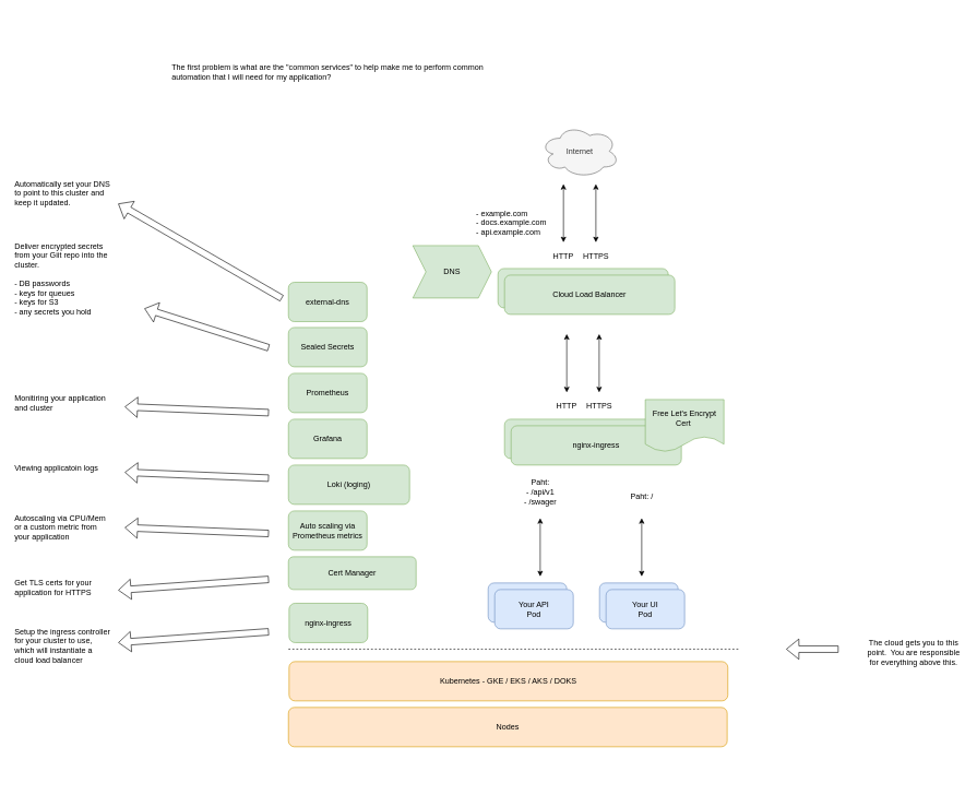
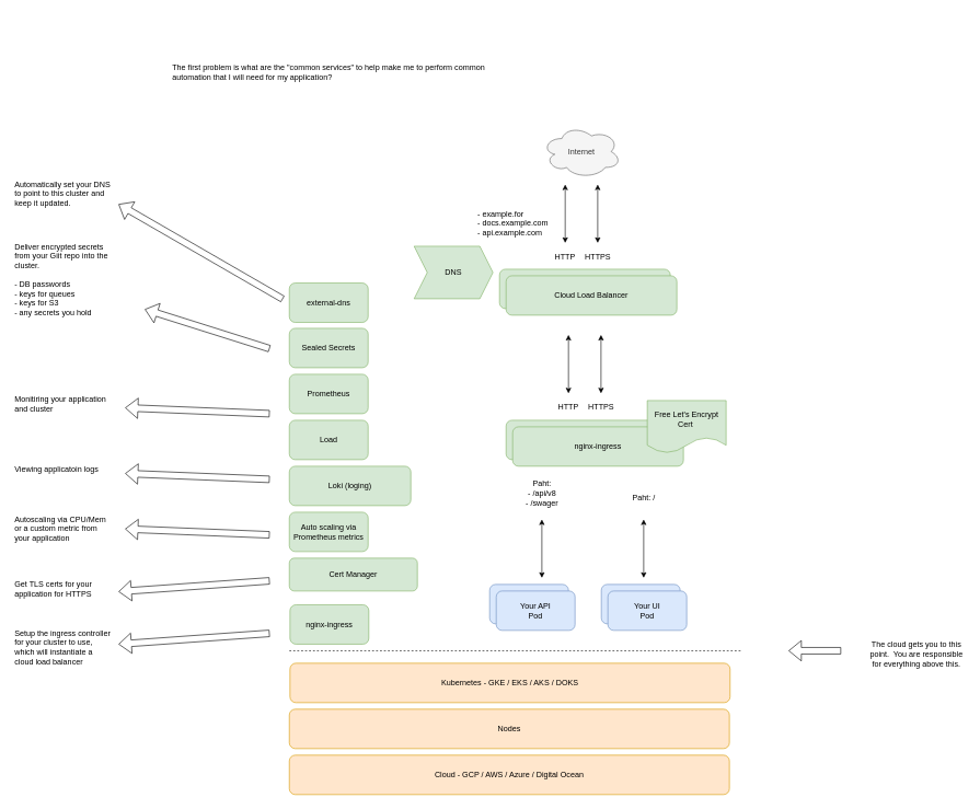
  <mxCell id="0" />
  <mxCell id="1" parent="0" />
  <mxCell id="2" value="Your API" style="rounded=1;whiteSpace=wrap;html=1;fillColor=#dae8fc;strokeColor=#6c8ebf;" parent="1" vertex="1"><mxGeometry x="745" y="889" width="120" height="60" as="geometry" /></mxCell>
  <mxCell id="3" value="Your UI" style="rounded=1;whiteSpace=wrap;html=1;fillColor=#dae8fc;strokeColor=#6c8ebf;" parent="1" vertex="1"><mxGeometry x="915" y="889" width="120" height="60" as="geometry" /></mxCell>
  <mxCell id="4" value="Internet" style="ellipse;shape=cloud;whiteSpace=wrap;html=1;fillColor=#f5f5f5;strokeColor=#666666;fontColor=#333333;" parent="1" vertex="1"><mxGeometry x="825" y="190" width="120" height="80" as="geometry" /></mxCell>
  <mxCell id="5" value="Cloud Load Balancer" style="rounded=1;whiteSpace=wrap;html=1;fillColor=#d5e8d4;strokeColor=#82b366;" parent="1" vertex="1"><mxGeometry x="760" y="409" width="260" height="60" as="geometry" /></mxCell>
  <mxCell id="6" value="HTTP" style="text;html=1;strokeColor=none;fillColor=none;align=center;verticalAlign=middle;whiteSpace=wrap;rounded=0;" parent="1" vertex="1"><mxGeometry x="840" y="380" width="40" height="20" as="geometry" /></mxCell>
  <mxCell id="7" value="HTTPS" style="text;html=1;strokeColor=none;fillColor=none;align=center;verticalAlign=middle;whiteSpace=wrap;rounded=0;" parent="1" vertex="1"><mxGeometry x="890" y="380" width="40" height="20" as="geometry" /></mxCell>
  <mxCell id="8" value="DNS" style="shape=step;perimeter=stepPerimeter;whiteSpace=wrap;html=1;fixedSize=1;fillColor=#d5e8d4;strokeColor=#82b366;" parent="1" vertex="1"><mxGeometry x="630" y="374" width="120" height="80" as="geometry" /></mxCell>
- <mxCell id="9" value="- example.com&lt;br&gt;- docs.example.com&lt;br&gt;- api.example.com" style="text;html=1;strokeColor=none;fillColor=none;align=left;verticalAlign=middle;whiteSpace=wrap;rounded=0;" parent="1" vertex="1"><mxGeometry x="725" y="329" width="140" height="20" as="geometry" /></mxCell>
+ <mxCell id="9" value="- example.for&lt;br&gt;- docs.example.com&lt;br&gt;- api.example.com" style="text;html=1;strokeColor=none;fillColor=none;align=left;verticalAlign=middle;whiteSpace=wrap;rounded=0;" parent="1" vertex="1"><mxGeometry x="725" y="329" width="140" height="20" as="geometry" /></mxCell>
  <mxCell id="10" value="Cloud Load Balancer" style="rounded=1;whiteSpace=wrap;html=1;fillColor=#d5e8d4;strokeColor=#82b366;" parent="1" vertex="1"><mxGeometry x="770" y="419" width="260" height="60" as="geometry" /></mxCell>
  <mxCell id="11" value="nginx-ingress" style="rounded=1;whiteSpace=wrap;html=1;fillColor=#d5e8d4;strokeColor=#82b366;" parent="1" vertex="1"><mxGeometry x="770" y="639" width="260" height="60" as="geometry" /></mxCell>
  <mxCell id="12" value="nginx-ingress" style="rounded=1;whiteSpace=wrap;html=1;fillColor=#d5e8d4;strokeColor=#82b366;" parent="1" vertex="1"><mxGeometry x="780" y="649" width="260" height="60" as="geometry" /></mxCell>
  <mxCell id="13" value="Your API&lt;br&gt;Pod" style="rounded=1;whiteSpace=wrap;html=1;fillColor=#dae8fc;strokeColor=#6c8ebf;" parent="1" vertex="1"><mxGeometry x="755" y="899" width="120" height="60" as="geometry" /></mxCell>
  <mxCell id="14" value="Your UI&lt;br&gt;Pod" style="rounded=1;whiteSpace=wrap;html=1;fillColor=#dae8fc;strokeColor=#6c8ebf;" parent="1" vertex="1"><mxGeometry x="925" y="899" width="120" height="60" as="geometry" /></mxCell>
- <mxCell id="15" value="Paht: &lt;br&gt;- /api/v1&lt;br&gt;- /swager" style="text;html=1;strokeColor=none;fillColor=none;align=center;verticalAlign=middle;whiteSpace=wrap;rounded=0;" parent="1" vertex="1"><mxGeometry x="785" y="740" width="80" height="20" as="geometry" /></mxCell>
+ <mxCell id="15" value="Paht: &lt;br&gt;- /api/v8&lt;br&gt;- /swager" style="text;html=1;strokeColor=none;fillColor=none;align=center;verticalAlign=middle;whiteSpace=wrap;rounded=0;" parent="1" vertex="1"><mxGeometry x="785" y="740" width="80" height="20" as="geometry" /></mxCell>
  <mxCell id="16" value="Paht: /" style="text;html=1;strokeColor=none;fillColor=none;align=center;verticalAlign=middle;whiteSpace=wrap;rounded=0;" parent="1" vertex="1"><mxGeometry x="940" y="748" width="80" height="20" as="geometry" /></mxCell>
  <mxCell id="17" value="Prometheus" style="rounded=1;whiteSpace=wrap;html=1;fillColor=#d5e8d4;strokeColor=#82b366;" parent="1" vertex="1"><mxGeometry x="440" y="569" width="120" height="60" as="geometry" /></mxCell>
- <mxCell id="18" value="Grafana" style="rounded=1;whiteSpace=wrap;html=1;fillColor=#d5e8d4;strokeColor=#82b366;" parent="1" vertex="1"><mxGeometry x="440" y="639" width="120" height="60" as="geometry" /></mxCell>
+ <mxCell id="18" value="Load" style="rounded=1;whiteSpace=wrap;html=1;fillColor=#d5e8d4;strokeColor=#82b366;" parent="1" vertex="1"><mxGeometry x="440" y="639" width="120" height="60" as="geometry" /></mxCell>
  <mxCell id="19" value="Loki (loging)" style="rounded=1;whiteSpace=wrap;html=1;fillColor=#d5e8d4;strokeColor=#82b366;" parent="1" vertex="1"><mxGeometry x="440" y="709" width="185" height="60" as="geometry" /></mxCell>
  <mxCell id="20" value="Auto scaling via Prometheus metrics" style="rounded=1;whiteSpace=wrap;html=1;fillColor=#d5e8d4;strokeColor=#82b366;" parent="1" vertex="1"><mxGeometry x="440" y="779" width="120" height="60" as="geometry" /></mxCell>
  <mxCell id="21" value="Sealed Secrets" style="rounded=1;whiteSpace=wrap;html=1;fillColor=#d5e8d4;strokeColor=#82b366;" parent="1" vertex="1"><mxGeometry x="440" y="499" width="120" height="60" as="geometry" /></mxCell>
  <mxCell id="22" value="Cert Manager" style="rounded=1;whiteSpace=wrap;html=1;fillColor=#d5e8d4;strokeColor=#82b366;" parent="1" vertex="1"><mxGeometry x="440" y="849" width="195" height="50" as="geometry" /></mxCell>
  <mxCell id="23" value="Kubernetes - GKE / EKS / AKS / DOKS" style="rounded=1;whiteSpace=wrap;html=1;fillColor=#ffe6cc;strokeColor=#d79b00;" parent="1" vertex="1"><mxGeometry x="441" y="1009" width="670" height="60" as="geometry" /></mxCell>
  <mxCell id="24" value="Nodes" style="rounded=1;whiteSpace=wrap;html=1;fillColor=#ffe6cc;strokeColor=#d79b00;" parent="1" vertex="1"><mxGeometry x="440" y="1079" width="670" height="60" as="geometry" /></mxCell>
+ <mxCell id="25" value="Cloud - GCP / AWS / Azure / Digital Ocean" style="rounded=1;whiteSpace=wrap;html=1;fillColor=#ffe6cc;strokeColor=#d79b00;" parent="1" vertex="1"><mxGeometry x="440" y="1149" width="670" height="60" as="geometry" /></mxCell>
  <mxCell id="26" value="" style="shape=flexArrow;endArrow=classic;html=1;" parent="1" edge="1"><mxGeometry width="50" height="50" relative="1" as="geometry"><mxPoint x="1280" y="990" as="sourcePoint" /><mxPoint x="1200" y="990" as="targetPoint" /></mxGeometry></mxCell>
  <mxCell id="27" value="" style="endArrow=none;dashed=1;html=1;" parent="1" edge="1"><mxGeometry width="50" height="50" relative="1" as="geometry"><mxPoint x="440" y="990" as="sourcePoint" /><mxPoint x="1130" y="990" as="targetPoint" /></mxGeometry></mxCell>
  <mxCell id="28" value="The cloud gets you to this point.&amp;nbsp; You are responsible for everything above this." style="text;html=1;strokeColor=none;fillColor=none;align=center;verticalAlign=middle;whiteSpace=wrap;rounded=0;" parent="1" vertex="1"><mxGeometry x="1320" y="959" width="150" height="71" as="geometry" /></mxCell>
  <mxCell id="29" value="" style="shape=flexArrow;endArrow=classic;html=1;" parent="1" edge="1"><mxGeometry width="50" height="50" relative="1" as="geometry"><mxPoint x="410" y="530" as="sourcePoint" /><mxPoint x="220" y="470" as="targetPoint" /></mxGeometry></mxCell>
  <mxCell id="30" value="Deliver encrypted secrets from your Giit repo into the cluster.&amp;nbsp;&lt;br&gt;&lt;br&gt;- DB passwords&lt;br&gt;- keys for queues&lt;br&gt;- keys for S3&lt;br&gt;- any secrets you hold&lt;br&gt;" style="text;html=1;strokeColor=none;fillColor=none;align=left;verticalAlign=middle;whiteSpace=wrap;rounded=0;" parent="1" vertex="1"><mxGeometry x="20" y="389" width="150" height="71" as="geometry" /></mxCell>
  <mxCell id="31" value="" style="shape=flexArrow;endArrow=classic;html=1;" parent="1" edge="1"><mxGeometry width="50" height="50" relative="1" as="geometry"><mxPoint x="410" y="629" as="sourcePoint" /><mxPoint x="190" y="620" as="targetPoint" /></mxGeometry></mxCell>
  <mxCell id="32" value="Monitiring your application and cluster" style="text;html=1;strokeColor=none;fillColor=none;align=left;verticalAlign=middle;whiteSpace=wrap;rounded=0;" parent="1" vertex="1"><mxGeometry x="20" y="578" width="150" height="71" as="geometry" /></mxCell>
  <mxCell id="33" value="Viewing applicatoin logs" style="text;html=1;strokeColor=none;fillColor=none;align=left;verticalAlign=middle;whiteSpace=wrap;rounded=0;" parent="1" vertex="1"><mxGeometry x="20" y="678" width="150" height="71" as="geometry" /></mxCell>
  <mxCell id="34" value="Autoscaling via CPU/Mem or a custom metric from your application" style="text;html=1;strokeColor=none;fillColor=none;align=left;verticalAlign=middle;whiteSpace=wrap;rounded=0;" parent="1" vertex="1"><mxGeometry x="20" y="768" width="150" height="71" as="geometry" /></mxCell>
  <mxCell id="35" value="Get TLS certs for your application for HTTPS" style="text;html=1;strokeColor=none;fillColor=none;align=left;verticalAlign=middle;whiteSpace=wrap;rounded=0;" parent="1" vertex="1"><mxGeometry x="20" y="860" width="150" height="71" as="geometry" /></mxCell>
  <mxCell id="36" value="" style="shape=flexArrow;endArrow=classic;html=1;" parent="1" edge="1"><mxGeometry width="50" height="50" relative="1" as="geometry"><mxPoint x="410" y="729" as="sourcePoint" /><mxPoint x="190" y="720" as="targetPoint" /></mxGeometry></mxCell>
  <mxCell id="37" value="" style="shape=flexArrow;endArrow=classic;html=1;" parent="1" edge="1"><mxGeometry width="50" height="50" relative="1" as="geometry"><mxPoint x="410" y="813.5" as="sourcePoint" /><mxPoint x="190" y="804.5" as="targetPoint" /></mxGeometry></mxCell>
  <mxCell id="38" value="" style="shape=flexArrow;endArrow=classic;html=1;" parent="1" edge="1"><mxGeometry width="50" height="50" relative="1" as="geometry"><mxPoint x="410" y="883.5" as="sourcePoint" /><mxPoint x="180" y="900" as="targetPoint" /></mxGeometry></mxCell>
  <mxCell id="39" value="external-dns" style="rounded=1;whiteSpace=wrap;html=1;fillColor=#d5e8d4;strokeColor=#82b366;" parent="1" vertex="1"><mxGeometry x="440" y="430" width="120" height="60" as="geometry" /></mxCell>
  <mxCell id="40" value="" style="shape=flexArrow;endArrow=classic;html=1;" parent="1" edge="1"><mxGeometry width="50" height="50" relative="1" as="geometry"><mxPoint x="430" y="454.5" as="sourcePoint" /><mxPoint x="180" y="310" as="targetPoint" /></mxGeometry></mxCell>
  <mxCell id="41" value="Automatically set your DNS to point to this cluster and keep it updated." style="text;html=1;strokeColor=none;fillColor=none;align=left;verticalAlign=middle;whiteSpace=wrap;rounded=0;" parent="1" vertex="1"><mxGeometry x="20" y="258" width="150" height="71" as="geometry" /></mxCell>
  <mxCell id="42" value="nginx-ingress" style="rounded=1;whiteSpace=wrap;html=1;fillColor=#d5e8d4;strokeColor=#82b366;" parent="1" vertex="1"><mxGeometry x="441" y="920" width="120" height="60" as="geometry" /></mxCell>
  <mxCell id="43" value="" style="shape=flexArrow;endArrow=classic;html=1;" parent="1" edge="1"><mxGeometry width="50" height="50" relative="1" as="geometry"><mxPoint x="410" y="963.5" as="sourcePoint" /><mxPoint x="180" y="980" as="targetPoint" /></mxGeometry></mxCell>
  <mxCell id="44" value="Setup the ingress controller for your cluster to use, which will instantiate a cloud load balancer" style="text;html=1;strokeColor=none;fillColor=none;align=left;verticalAlign=middle;whiteSpace=wrap;rounded=0;" parent="1" vertex="1"><mxGeometry x="20" y="949" width="150" height="71" as="geometry" /></mxCell>
  <mxCell id="45" value="The first problem is what are the &quot;common services&quot; to help make me to perform common automation that I will need for my application?" style="text;html=1;strokeColor=none;fillColor=none;align=left;verticalAlign=middle;whiteSpace=wrap;rounded=0;" parent="1" vertex="1"><mxGeometry x="260" y="20" width="520" height="180" as="geometry" /></mxCell>
  <mxCell id="46" value="" style="endArrow=classic;startArrow=classic;html=1;strokeColor=#000000;strokeWidth=1;" parent="1" edge="1"><mxGeometry width="50" height="50" relative="1" as="geometry"><mxPoint x="909.5" y="369" as="sourcePoint" /><mxPoint x="909.5" y="280" as="targetPoint" /></mxGeometry></mxCell>
  <mxCell id="47" value="" style="endArrow=classic;startArrow=classic;html=1;strokeColor=#000000;strokeWidth=1;" parent="1" edge="1"><mxGeometry width="50" height="50" relative="1" as="geometry"><mxPoint x="860" y="369" as="sourcePoint" /><mxPoint x="860" y="280" as="targetPoint" /></mxGeometry></mxCell>
  <mxCell id="48" value="HTTP" style="text;html=1;strokeColor=none;fillColor=none;align=center;verticalAlign=middle;whiteSpace=wrap;rounded=0;" parent="1" vertex="1"><mxGeometry x="845" y="609" width="40" height="20" as="geometry" /></mxCell>
  <mxCell id="49" value="HTTPS" style="text;html=1;strokeColor=none;fillColor=none;align=center;verticalAlign=middle;whiteSpace=wrap;rounded=0;" parent="1" vertex="1"><mxGeometry x="895" y="609" width="40" height="20" as="geometry" /></mxCell>
  <mxCell id="50" value="" style="endArrow=classic;startArrow=classic;html=1;strokeColor=#000000;strokeWidth=1;" parent="1" edge="1"><mxGeometry width="50" height="50" relative="1" as="geometry"><mxPoint x="914.5" y="598" as="sourcePoint" /><mxPoint x="914.5" y="509" as="targetPoint" /></mxGeometry></mxCell>
  <mxCell id="51" value="" style="endArrow=classic;startArrow=classic;html=1;strokeColor=#000000;strokeWidth=1;" parent="1" edge="1"><mxGeometry width="50" height="50" relative="1" as="geometry"><mxPoint x="865" y="598" as="sourcePoint" /><mxPoint x="865" y="509" as="targetPoint" /></mxGeometry></mxCell>
  <mxCell id="52" value="Free Let's Encrypt Cert&amp;nbsp;" style="shape=document;whiteSpace=wrap;html=1;boundedLbl=1;fillColor=#d5e8d4;strokeColor=#82b366;" parent="1" vertex="1"><mxGeometry x="985" y="609" width="120" height="80" as="geometry" /></mxCell>
  <mxCell id="53" value="" style="endArrow=classic;startArrow=classic;html=1;strokeColor=#000000;strokeWidth=1;" parent="1" edge="1"><mxGeometry width="50" height="50" relative="1" as="geometry"><mxPoint x="824.5" y="879" as="sourcePoint" /><mxPoint x="824.5" y="790" as="targetPoint" /></mxGeometry></mxCell>
  <mxCell id="54" value="" style="endArrow=classic;startArrow=classic;html=1;strokeColor=#000000;strokeWidth=1;" parent="1" edge="1"><mxGeometry width="50" height="50" relative="1" as="geometry"><mxPoint x="979.5" y="879" as="sourcePoint" /><mxPoint x="979.5" y="790" as="targetPoint" /></mxGeometry></mxCell>
